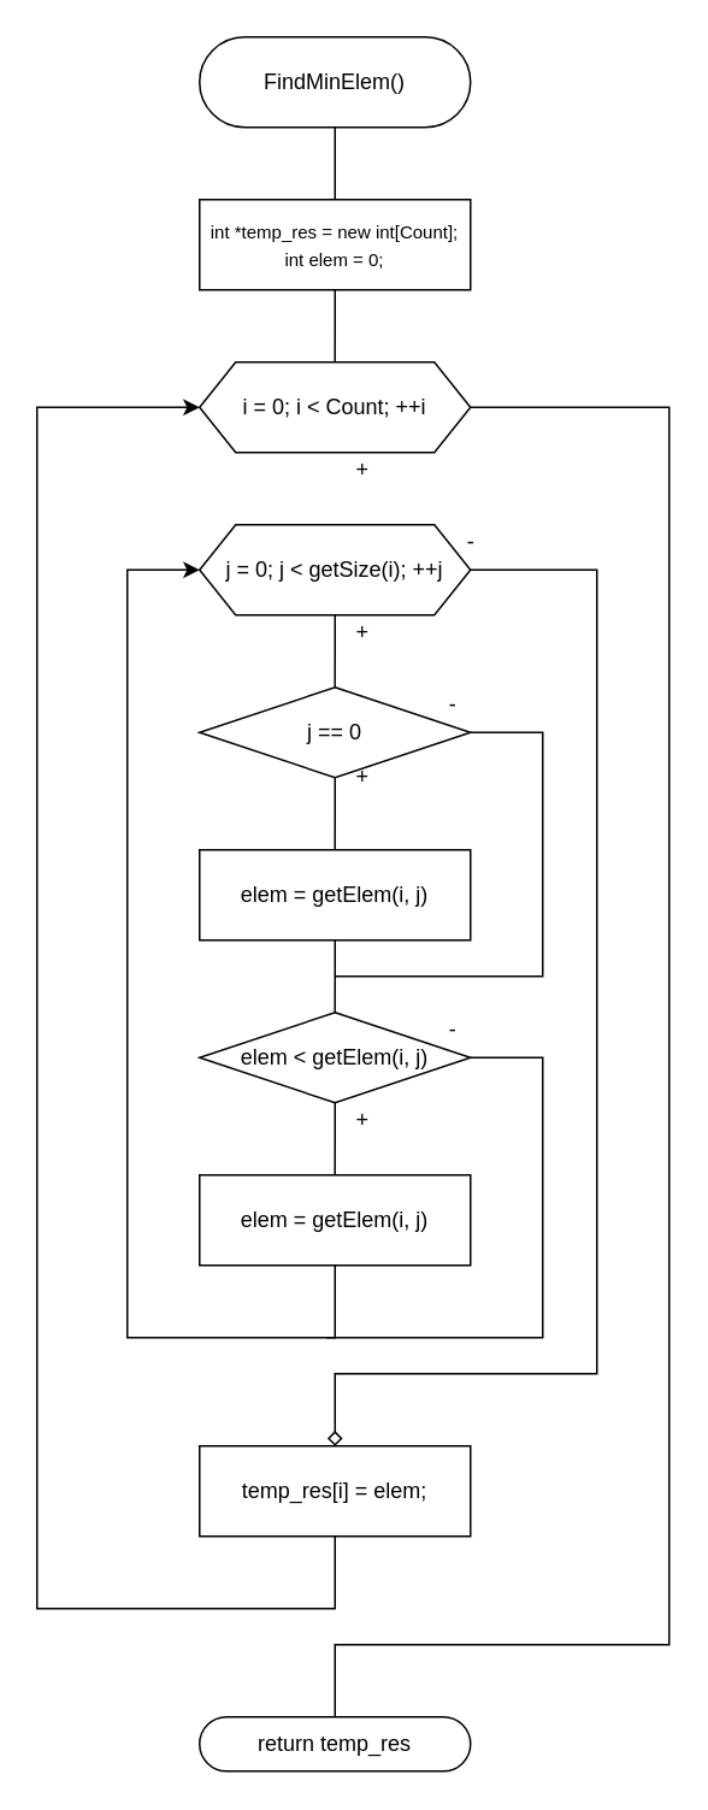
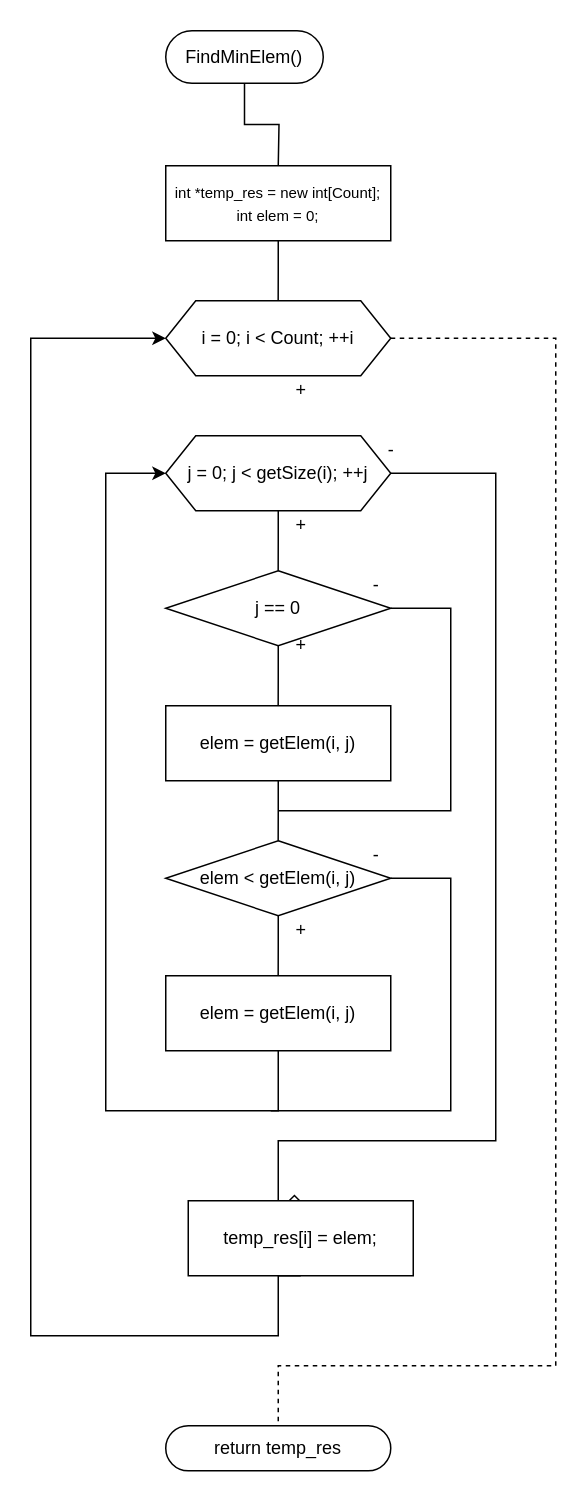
  <mxCell id="0" />
  <mxCell id="1" parent="0" />
  <mxCell id="2" style="edgeStyle=orthogonalEdgeStyle;rounded=0;orthogonalLoop=1;jettySize=auto;html=1;exitX=0.5;exitY=1;exitDx=0;exitDy=0;endArrow=none;endFill=0;" edge="1" parent="1" source="3"><mxGeometry relative="1" as="geometry"><mxPoint x="185" y="110" as="targetPoint" /></mxGeometry></mxCell>
- <mxCell id="3" value="FindMinElem()" style="rounded=1;whiteSpace=wrap;html=1;arcSize=50;" vertex="1" parent="1"><mxGeometry x="110" y="20" width="150" height="50" as="geometry" /></mxCell>
+ <mxCell id="3" value="FindMinElem()" style="rounded=1;whiteSpace=wrap;html=1;arcSize=50;" vertex="1" parent="1"><mxGeometry x="110" y="20" width="105" height="35" as="geometry" /></mxCell>
  <mxCell id="4" style="edgeStyle=orthogonalEdgeStyle;rounded=0;orthogonalLoop=1;jettySize=auto;html=1;exitX=0.5;exitY=1;exitDx=0;exitDy=0;endArrow=none;endFill=0;" edge="1" parent="1" source="5"><mxGeometry relative="1" as="geometry"><mxPoint x="184.952" y="200" as="targetPoint" /></mxGeometry></mxCell>
  <mxCell id="5" value="&lt;font style=&quot;font-size: 10px&quot;&gt;int *temp_res = new int[Count];&lt;br&gt;int elem = 0;&lt;/font&gt;" style="rounded=0;whiteSpace=wrap;html=1;" vertex="1" parent="1"><mxGeometry x="110" y="110" width="150" height="50" as="geometry" /></mxCell>
- <mxCell id="6" style="edgeStyle=orthogonalEdgeStyle;rounded=0;orthogonalLoop=1;jettySize=auto;html=1;exitX=1;exitY=0.5;exitDx=0;exitDy=0;endArrow=none;endFill=0;entryX=0.5;entryY=0;entryDx=0;entryDy=0;" edge="1" parent="1" source="7" target="30"><mxGeometry relative="1" as="geometry"><mxPoint x="181" y="940" as="targetPoint" /><Array as="points"><mxPoint x="370" y="225" /><mxPoint x="370" y="910" /><mxPoint x="185" y="910" /></Array></mxGeometry></mxCell>
+ <mxCell id="6" style="edgeStyle=orthogonalEdgeStyle;rounded=0;orthogonalLoop=1;jettySize=auto;html=1;exitX=1;exitY=0.5;exitDx=0;exitDy=0;endArrow=none;endFill=0;entryX=0.5;entryY=0;entryDx=0;entryDy=0;dashed=1;" edge="1" parent="1" source="7" target="30"><mxGeometry relative="1" as="geometry"><mxPoint x="181" y="940" as="targetPoint" /><Array as="points"><mxPoint x="370" y="225" /><mxPoint x="370" y="910" /><mxPoint x="185" y="910" /></Array></mxGeometry></mxCell>
  <mxCell id="7" value="i = 0; i &amp;lt; Count; ++i" style="shape=hexagon;perimeter=hexagonPerimeter2;whiteSpace=wrap;html=1;fixedSize=1;" vertex="1" parent="1"><mxGeometry x="110" y="200" width="150" height="50" as="geometry" /></mxCell>
  <mxCell id="8" value="+" style="text;html=1;align=center;verticalAlign=middle;resizable=0;points=[];autosize=1;" vertex="1" parent="1"><mxGeometry x="190" y="250" width="20" height="20" as="geometry" /></mxCell>
  <mxCell id="9" style="edgeStyle=orthogonalEdgeStyle;rounded=0;orthogonalLoop=1;jettySize=auto;html=1;exitX=0.5;exitY=1;exitDx=0;exitDy=0;endArrow=none;endFill=0;" edge="1" parent="1" source="11"><mxGeometry relative="1" as="geometry"><mxPoint x="184.952" y="380" as="targetPoint" /></mxGeometry></mxCell>
  <mxCell id="10" style="edgeStyle=orthogonalEdgeStyle;rounded=0;orthogonalLoop=1;jettySize=auto;html=1;exitX=1;exitY=0.5;exitDx=0;exitDy=0;endArrow=diamond;endFill=0;entryX=0.5;entryY=0;entryDx=0;entryDy=0;" edge="1" parent="1" source="11" target="28"><mxGeometry relative="1" as="geometry"><mxPoint x="190" y="800" as="targetPoint" /><Array as="points"><mxPoint x="330" y="315" /><mxPoint x="330" y="760" /><mxPoint x="185" y="760" /></Array></mxGeometry></mxCell>
  <mxCell id="11" value="j = 0; j &amp;lt; getSize(i); ++j" style="shape=hexagon;perimeter=hexagonPerimeter2;whiteSpace=wrap;html=1;fixedSize=1;" vertex="1" parent="1"><mxGeometry x="110" y="290" width="150" height="50" as="geometry" /></mxCell>
  <mxCell id="12" value="+" style="text;html=1;align=center;verticalAlign=middle;resizable=0;points=[];autosize=1;" vertex="1" parent="1"><mxGeometry x="190" y="340" width="20" height="20" as="geometry" /></mxCell>
  <mxCell id="13" style="edgeStyle=orthogonalEdgeStyle;rounded=0;orthogonalLoop=1;jettySize=auto;html=1;exitX=0.5;exitY=1;exitDx=0;exitDy=0;endArrow=none;endFill=0;" edge="1" parent="1" source="15"><mxGeometry relative="1" as="geometry"><mxPoint x="184.952" y="470" as="targetPoint" /></mxGeometry></mxCell>
  <mxCell id="14" style="edgeStyle=orthogonalEdgeStyle;rounded=0;orthogonalLoop=1;jettySize=auto;html=1;exitX=1;exitY=0.5;exitDx=0;exitDy=0;endArrow=none;endFill=0;" edge="1" parent="1" source="15"><mxGeometry relative="1" as="geometry"><mxPoint x="185" y="540" as="targetPoint" /><Array as="points"><mxPoint x="300" y="405" /><mxPoint x="300" y="540" /></Array></mxGeometry></mxCell>
  <mxCell id="15" value="j == 0" style="rhombus;whiteSpace=wrap;html=1;" vertex="1" parent="1"><mxGeometry x="110" y="380" width="150" height="50" as="geometry" /></mxCell>
  <mxCell id="16" style="edgeStyle=orthogonalEdgeStyle;rounded=0;orthogonalLoop=1;jettySize=auto;html=1;exitX=0.5;exitY=1;exitDx=0;exitDy=0;endArrow=none;endFill=0;" edge="1" parent="1" source="17"><mxGeometry relative="1" as="geometry"><mxPoint x="184.952" y="560" as="targetPoint" /></mxGeometry></mxCell>
  <mxCell id="17" value="elem = getElem(i, j)" style="rounded=0;whiteSpace=wrap;html=1;" vertex="1" parent="1"><mxGeometry x="110" y="470" width="150" height="50" as="geometry" /></mxCell>
  <mxCell id="18" value="+" style="text;html=1;align=center;verticalAlign=middle;resizable=0;points=[];autosize=1;" vertex="1" parent="1"><mxGeometry x="190" y="420" width="20" height="20" as="geometry" /></mxCell>
  <mxCell id="19" style="edgeStyle=orthogonalEdgeStyle;rounded=0;orthogonalLoop=1;jettySize=auto;html=1;exitX=0.5;exitY=1;exitDx=0;exitDy=0;endArrow=none;endFill=0;" edge="1" parent="1" source="21"><mxGeometry relative="1" as="geometry"><mxPoint x="184.952" y="650" as="targetPoint" /></mxGeometry></mxCell>
  <mxCell id="20" style="edgeStyle=orthogonalEdgeStyle;rounded=0;orthogonalLoop=1;jettySize=auto;html=1;exitX=1;exitY=0.5;exitDx=0;exitDy=0;endArrow=none;endFill=0;" edge="1" parent="1" source="21"><mxGeometry relative="1" as="geometry"><mxPoint x="180" y="740" as="targetPoint" /><Array as="points"><mxPoint x="300" y="585" /><mxPoint x="300" y="740" /></Array></mxGeometry></mxCell>
  <mxCell id="21" value="elem &amp;lt; getElem(i, j)" style="rhombus;whiteSpace=wrap;html=1;" vertex="1" parent="1"><mxGeometry x="110" y="560" width="150" height="50" as="geometry" /></mxCell>
  <mxCell id="22" style="edgeStyle=orthogonalEdgeStyle;rounded=0;orthogonalLoop=1;jettySize=auto;html=1;exitX=0.5;exitY=1;exitDx=0;exitDy=0;endArrow=classic;endFill=1;entryX=0;entryY=0.5;entryDx=0;entryDy=0;" edge="1" parent="1" source="23" target="11"><mxGeometry relative="1" as="geometry"><mxPoint x="185" y="740" as="targetPoint" /><Array as="points"><mxPoint x="185" y="740" /><mxPoint x="70" y="740" /><mxPoint x="70" y="315" /></Array></mxGeometry></mxCell>
  <mxCell id="23" value="elem = getElem(i, j)" style="rounded=0;whiteSpace=wrap;html=1;" vertex="1" parent="1"><mxGeometry x="110" y="650" width="150" height="50" as="geometry" /></mxCell>
  <mxCell id="24" value="+" style="text;html=1;align=center;verticalAlign=middle;resizable=0;points=[];autosize=1;" vertex="1" parent="1"><mxGeometry x="190" y="610" width="20" height="20" as="geometry" /></mxCell>
  <mxCell id="25" value="-" style="text;html=1;align=center;verticalAlign=middle;resizable=0;points=[];autosize=1;" vertex="1" parent="1"><mxGeometry x="240" y="560" width="20" height="20" as="geometry" /></mxCell>
  <mxCell id="26" value="-" style="text;html=1;align=center;verticalAlign=middle;resizable=0;points=[];autosize=1;" vertex="1" parent="1"><mxGeometry x="240" y="380" width="20" height="20" as="geometry" /></mxCell>
  <mxCell id="27" style="edgeStyle=orthogonalEdgeStyle;rounded=0;orthogonalLoop=1;jettySize=auto;html=1;exitX=0.5;exitY=1;exitDx=0;exitDy=0;endArrow=classic;endFill=1;" edge="1" parent="1" source="28"><mxGeometry relative="1" as="geometry"><mxPoint x="110" y="225" as="targetPoint" /><Array as="points"><mxPoint x="185" y="890" /><mxPoint x="20" y="890" /><mxPoint x="20" y="225" /></Array></mxGeometry></mxCell>
- <mxCell id="28" value="temp_res[i] = elem;" style="rounded=0;whiteSpace=wrap;html=1;" vertex="1" parent="1"><mxGeometry x="110" y="800" width="150" height="50" as="geometry" /></mxCell>
+ <mxCell id="28" value="temp_res[i] = elem;" style="rounded=0;whiteSpace=wrap;html=1;" vertex="1" parent="1"><mxGeometry x="125" y="800" width="150" height="50" as="geometry" /></mxCell>
  <mxCell id="29" value="-" style="text;html=1;align=center;verticalAlign=middle;resizable=0;points=[];autosize=1;" vertex="1" parent="1"><mxGeometry x="250" y="290" width="20" height="20" as="geometry" /></mxCell>
  <mxCell id="30" value="return temp_res" style="rounded=1;whiteSpace=wrap;html=1;arcSize=50;" vertex="1" parent="1"><mxGeometry x="110" y="950" width="150" height="30" as="geometry" /></mxCell>
